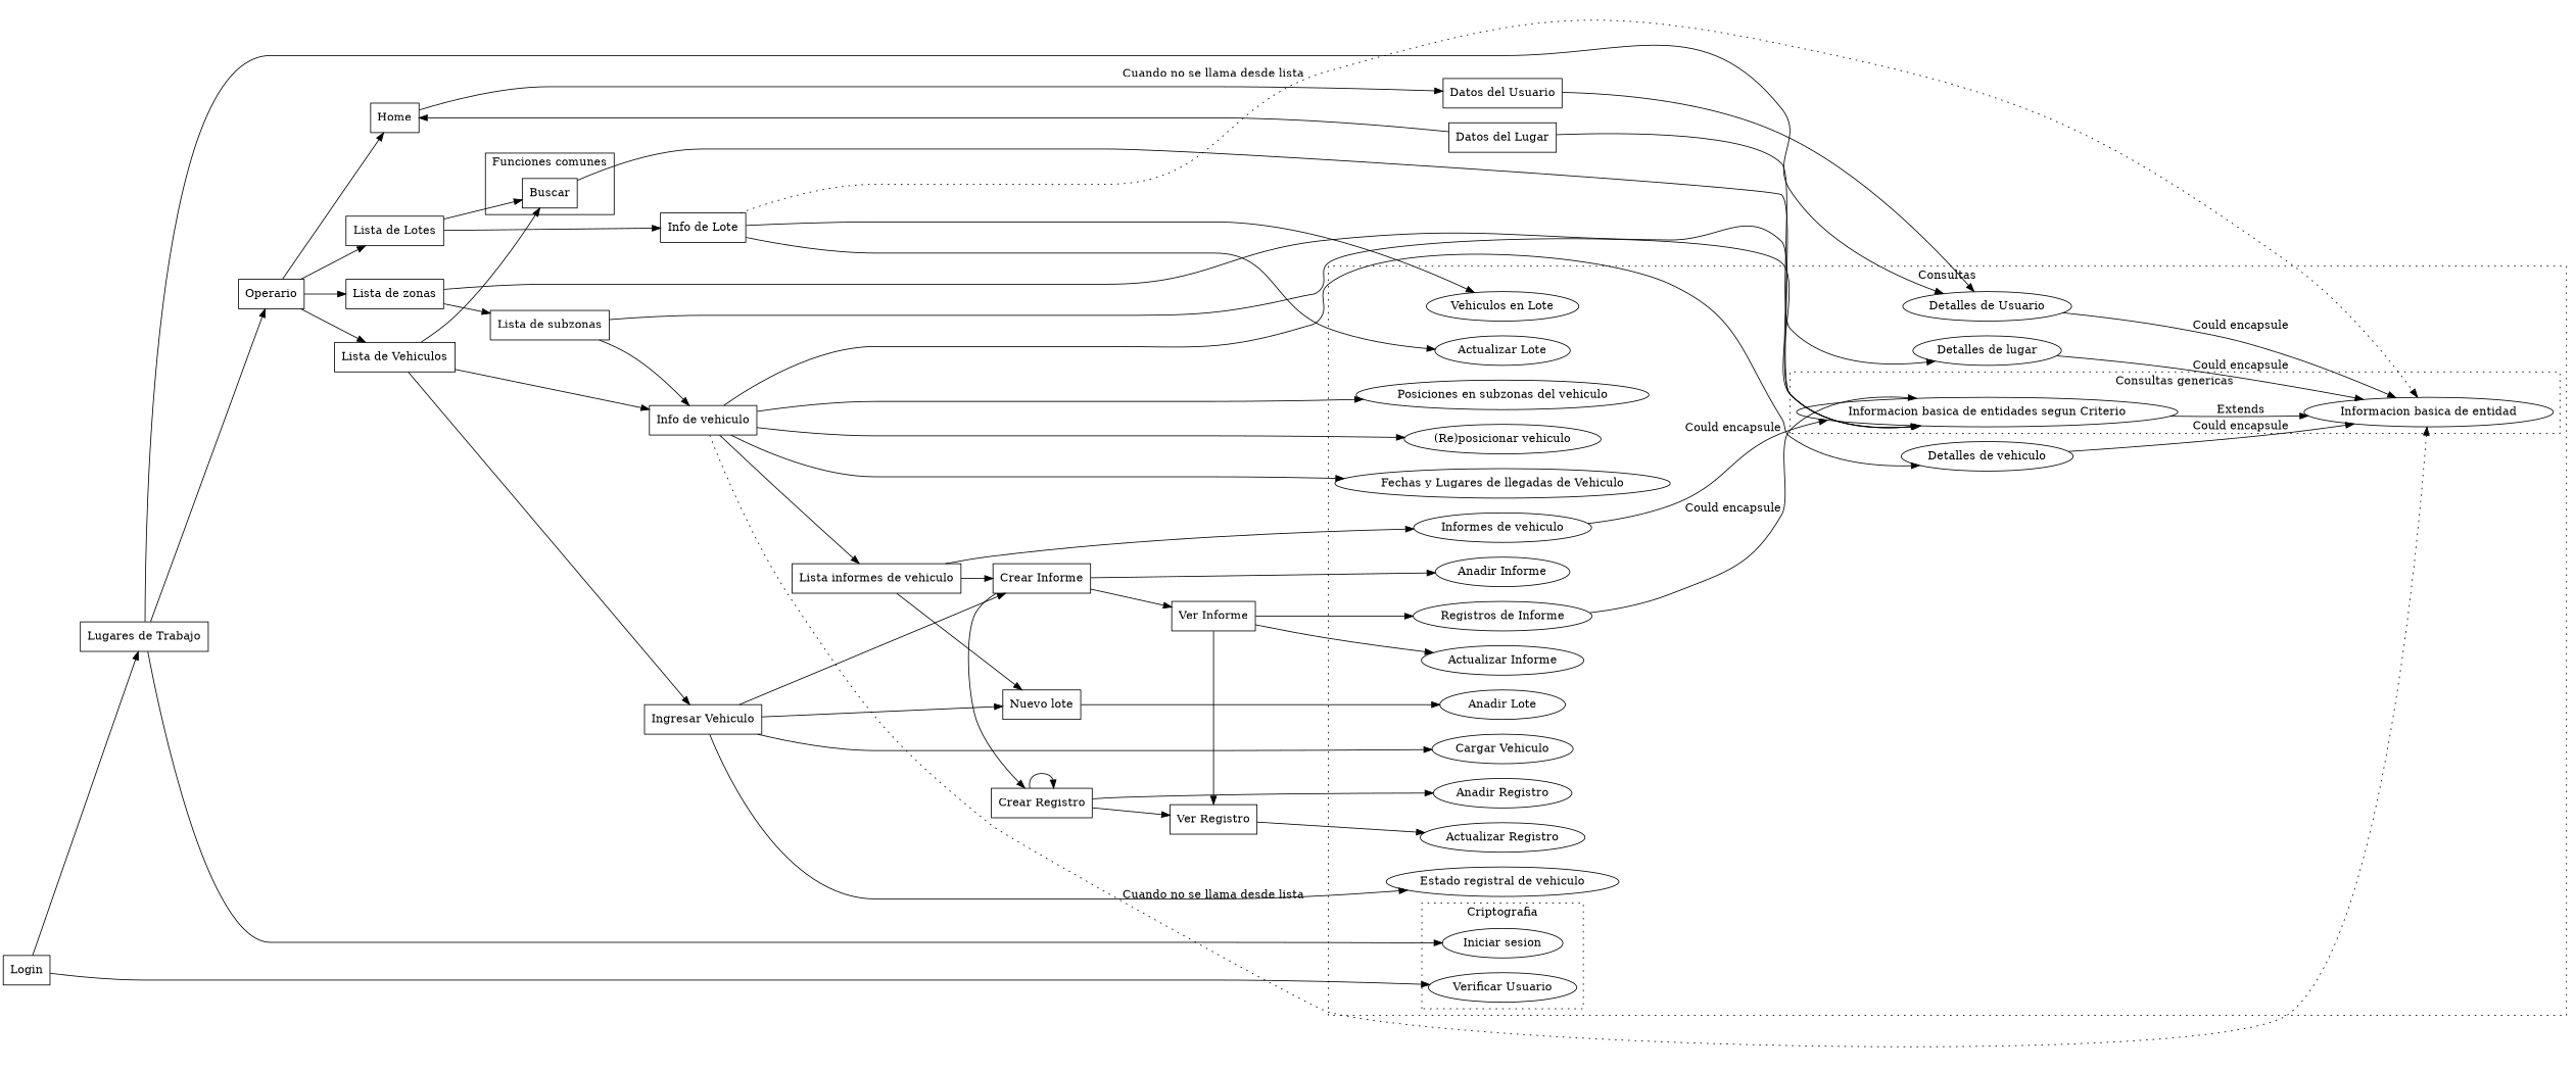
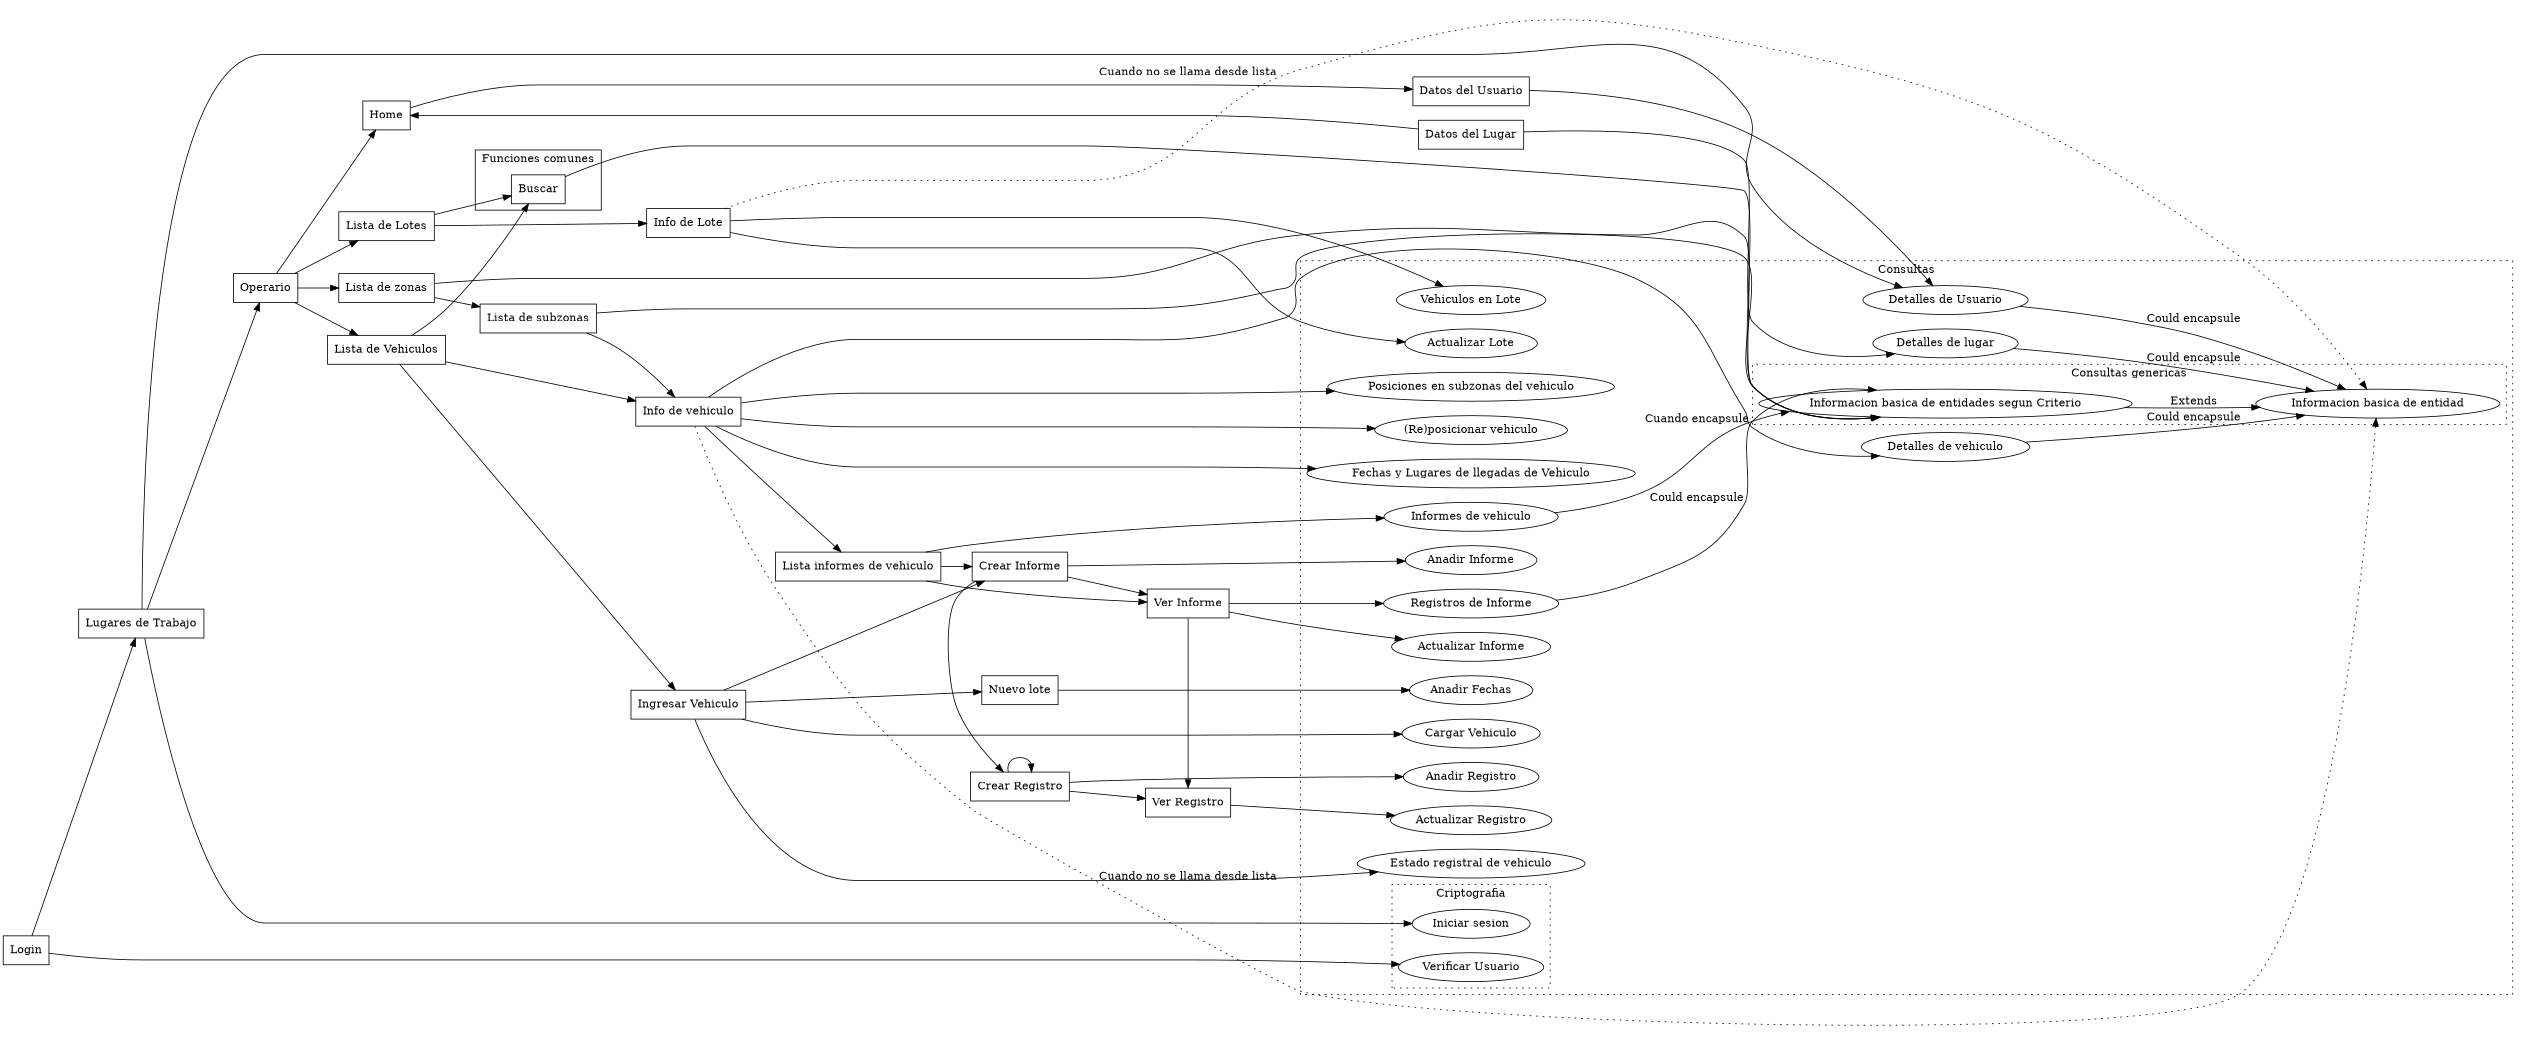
  digraph {
    rankdir=LR
    node [shape=oval]
    "Info de vehiculo" [height=0.5 shape=rect width=1.8194]
    "Info de Lote" [height=0.5 shape=rect width=1.4444]
    "Ingresar Vehiculo" [height=0.5 shape=rect width=1.9861]
    "Ver Informe" [height=0.5 shape=rect width=1.4167]
    "Ver Registro" [height=0.5 shape=rect width=1.4722]
    "Nuevo lote" [height=0.5 shape=rect width=1.3194]
    "Crear Informe" [height=0.5 shape=rect width=1.6528]
    "Crear Registro" [height=0.5 shape=rect width=1.7083]
    Home [height=0.5 shape=rect width=0.81944]
    "Lista de zonas" [height=0.5 shape=rect width=1.6528]
    "Lista de Lotes" [height=0.5 shape=rect width=1.6528]
    "Lista de Vehiculos" [height=0.5 shape=rect width=2.0417]
    "Datos del Usuario" [height=0.5 shape=rect width=2.0139]
    "Datos del Lugar" [height=0.5 shape=rect width=1.8194]
    "Actualizar Informe" [height=0.5 width=2.7442]
    "Actualizar Registro" [height=0.5 width=2.7984]
    "Actualizar Lote" [height=0.5 width=2.2929]
    "Anadir Registro" [height=0.5 width=2.347]
    "Anadir Informe" [height=0.5 width=2.2748]
-   "Anadir Lote" [height=0.5 width=1.8234]
+   "Anadir Lote" [height=0.5 width=1.8234 label="Anadir Fechas"]
    "Detalles de Usuario" [height=0.5 width=2.8525]
    "Detalles de vehiculo" [height=0.5 width=2.9067]
    "Detalles de lugar" [height=0.5 width=2.5095]
    "Informacion basica de entidades segun Criterio" [height=0.5 width=6.4633]
    "Informacion basica de entidad" [height=0.5 width=4.2246]
    "Iniciar sesion" [height=0.5 width=2.0401]
    "Verificar Usuario" [height=0.5 width=2.5095]
    "Posiciones en subzonas del vehiculo" [height=0.5 width=4.9648]
    "(Re)posicionar vehiculo" [height=0.5 width=3.34]
    "Informes de vehiculo" [height=0.5 width=3.015]
    "Registros de Informe" [height=0.5 width=3.0331]
    "Cargar Vehiculo" [height=0.5 width=2.3831]
    "Fechas y Lugares de llegadas de Vehiculo" [height=0.5 width=5.687]
    "Vehiculos en Lote" [height=0.5 width=2.5817]
    "Estado registral de vehiculo" [height=0.5 width=3.9358]
    Buscar [height=0.5 shape=rect width=0.93056]
    "Lista informes de vehiculo" [height=0.5 shape=rect width=2.8611]
    "Lista de subzonas" [height=0.5 shape=rect width=2.0139]
    Login [height=0.5 shape=rect width=0.79167]
    "Lugares de Trabajo" [height=0.5 shape=rect width=2.1667]
    Operario [height=0.5 shape=rect width=1.1111]
    subgraph sub_1 {
      rank=same
      "Info de vehiculo"
      "Info de Lote"
      "Ingresar Vehiculo"
    }
    subgraph sub_2 {
      rank=same
      "Ver Informe"
      "Ver Registro"
    }
    subgraph sub_3 {
      rank=same
      "Nuevo lote"
      "Crear Informe"
      "Crear Registro"
    }
    subgraph sub_4 {
      rank=same
      Home
      "Lista de zonas"
      "Lista de Lotes"
      "Lista de Vehiculos"
    }
    subgraph sub_5 {
      rank=same
      "Datos del Usuario"
      "Datos del Lugar"
    }
    subgraph cluster_6 {
      label=Consultas
      rank=max
      style=dotted
      "Posiciones en subzonas del vehiculo"
      "(Re)posicionar vehiculo"
      "Informes de vehiculo"
      "Registros de Informe"
      "Cargar Vehiculo"
      "Fechas y Lugares de llegadas de Vehiculo"
      "Vehiculos en Lote"
      "Estado registral de vehiculo"
      subgraph sub_7 {
        label=Consultas
        rank=same
        style=dotted
        "Actualizar Informe"
        "Actualizar Registro"
        "Actualizar Lote"
      }
      subgraph sub_8 {
        label=Consultas
        rank=same
        style=dotted
        "Anadir Registro"
        "Anadir Informe"
        "Anadir Lote"
      }
      subgraph sub_9 {
        label=Consultas
        rank=same
        style=dotted
        "Detalles de Usuario"
        "Detalles de vehiculo"
        "Detalles de lugar"
      }
      subgraph cluster_10 {
        label="Consultas genericas"
        rank=max
        style=dotted
        "Informacion basica de entidades segun Criterio"
        "Informacion basica de entidad"
      }
      subgraph cluster_11 {
        label=Criptografia
        rank=same
        style=dotted
        "Iniciar sesion"
        "Verificar Usuario"
      }
    }
    subgraph cluster_12 {
      label="Funciones comunes"
      rank=min
      style=solid
      Buscar
    }
    "Info de vehiculo" -> "Detalles de vehiculo"
    "Info de vehiculo" -> "Informacion basica de entidad" [label="Cuando no se llama desde lista" style=dotted]
    "Info de vehiculo" -> "Posiciones en subzonas del vehiculo"
    "Info de vehiculo" -> "(Re)posicionar vehiculo"
    "Info de vehiculo" -> "Fechas y Lugares de llegadas de Vehiculo"
    "Info de vehiculo" -> "Lista informes de vehiculo"
    "Info de Lote" -> "Actualizar Lote"
    "Info de Lote" -> "Informacion basica de entidad" [label="Cuando no se llama desde lista" style=dotted]
    "Info de Lote" -> "Vehiculos en Lote"
    "Ingresar Vehiculo" -> "Nuevo lote"
    "Ingresar Vehiculo" -> "Crear Informe"
    "Ingresar Vehiculo" -> "Cargar Vehiculo"
    "Ingresar Vehiculo" -> "Estado registral de vehiculo"
    "Ver Informe" -> "Ver Registro"
    "Ver Informe" -> "Actualizar Informe"
    "Ver Informe" -> "Registros de Informe"
    "Ver Registro" -> "Actualizar Registro"
    "Nuevo lote" -> "Anadir Lote"
    "Crear Informe" -> "Ver Informe"
    "Crear Informe" -> "Crear Registro"
    "Crear Informe" -> "Anadir Informe"
    "Crear Registro" -> "Ver Registro"
    "Crear Registro" -> "Crear Registro"
    "Crear Registro" -> "Anadir Registro"
    Home -> "Datos del Usuario"
    "Lista de zonas" -> "Informacion basica de entidades segun Criterio"
    "Lista de zonas" -> "Lista de subzonas"
    "Lista de Lotes" -> "Info de Lote"
    "Lista de Lotes" -> Buscar
    "Lista de Vehiculos" -> "Info de vehiculo"
    "Lista de Vehiculos" -> "Ingresar Vehiculo"
    "Lista de Vehiculos" -> Buscar
    "Datos del Usuario" -> "Detalles de Usuario"
    "Datos del Lugar" -> Home
    "Datos del Lugar" -> "Detalles de lugar"
    "Detalles de Usuario" -> "Informacion basica de entidad" [label="Could encapsule"]
    "Detalles de vehiculo" -> "Informacion basica de entidad" [label="Could encapsule"]
    "Detalles de lugar" -> "Informacion basica de entidad" [label="Could encapsule"]
    "Informacion basica de entidades segun Criterio" -> "Informacion basica de entidad" [label=Extends]
-   "Informes de vehiculo" -> "Informacion basica de entidades segun Criterio" [label="Could encapsule"]
+   "Informes de vehiculo" -> "Informacion basica de entidades segun Criterio" [label="Cuando encapsule"]
    "Registros de Informe" -> "Informacion basica de entidades segun Criterio" [label="Could encapsule"]
    Buscar -> "Informacion basica de entidades segun Criterio"
-   "Lista informes de vehiculo" -> "Nuevo lote"
+   "Lista informes de vehiculo" -> "Ver Informe"
    "Lista informes de vehiculo" -> "Crear Informe"
    "Lista informes de vehiculo" -> "Informes de vehiculo"
    "Lista de subzonas" -> "Info de vehiculo"
    "Lista de subzonas" -> "Informacion basica de entidades segun Criterio"
    Login -> "Verificar Usuario"
    Login -> "Lugares de Trabajo"
    "Lugares de Trabajo" -> "Detalles de Usuario"
    "Lugares de Trabajo" -> "Iniciar sesion"
    "Lugares de Trabajo" -> Operario
    Operario -> Home
    Operario -> "Lista de zonas"
    Operario -> "Lista de Lotes"
    Operario -> "Lista de Vehiculos"
  }
